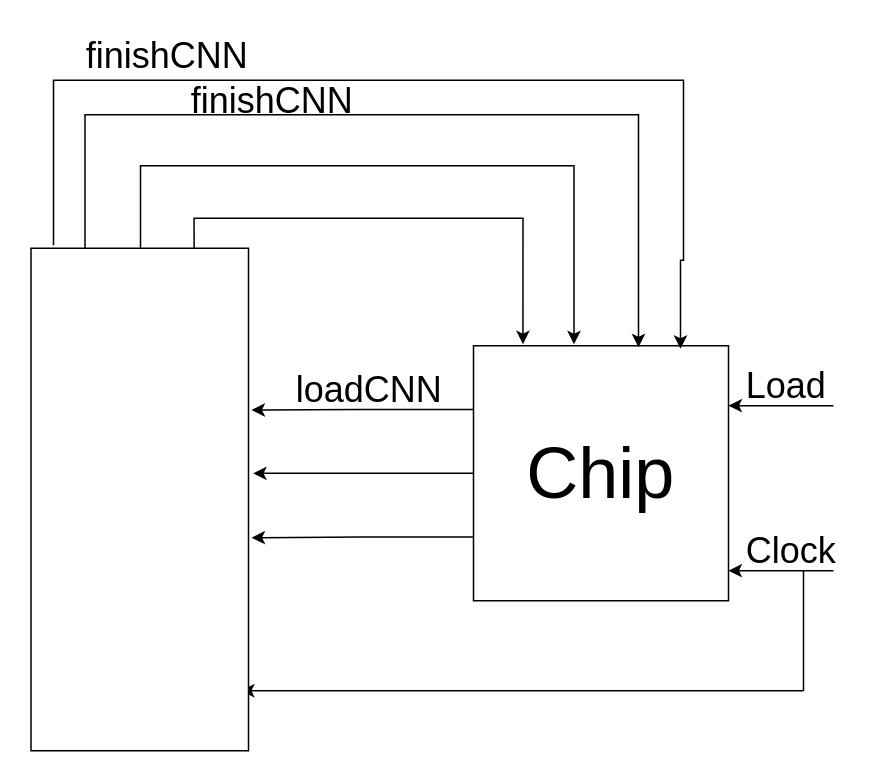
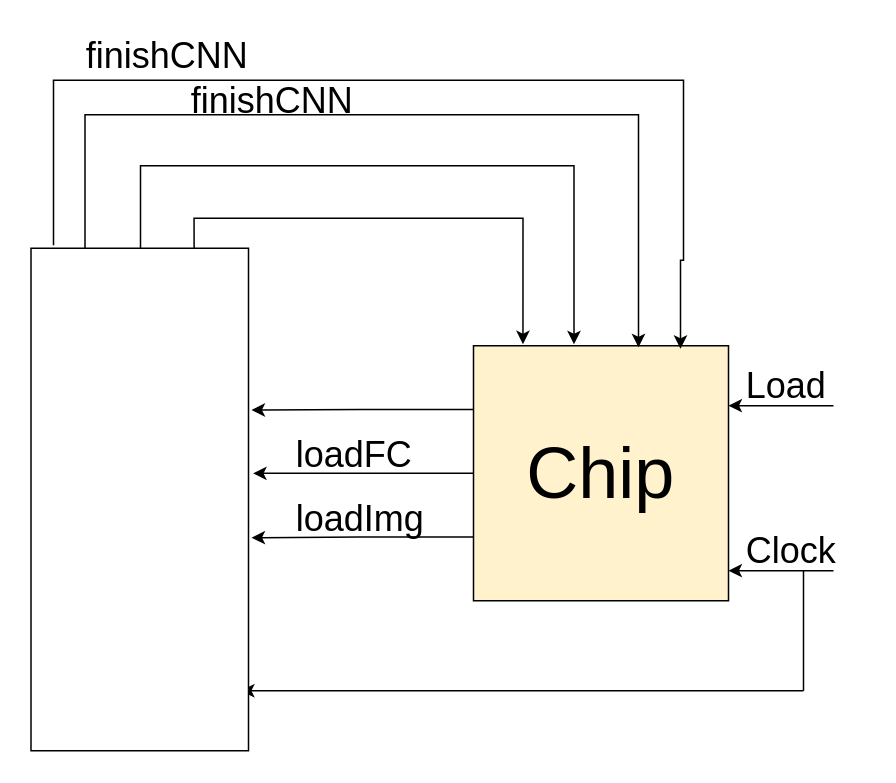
  <mxCell id="0" />
  <mxCell id="1" parent="0" />
  <mxCell id="2" style="edgeStyle=orthogonalEdgeStyle;rounded=0;orthogonalLoop=1;jettySize=auto;html=1;exitX=0;exitY=0.25;exitDx=0;exitDy=0;entryX=1.014;entryY=0.322;entryDx=0;entryDy=0;entryPerimeter=0;" edge="1" parent="1" source="5" target="20"><mxGeometry relative="1" as="geometry" /></mxCell>
  <mxCell id="3" style="edgeStyle=orthogonalEdgeStyle;rounded=0;orthogonalLoop=1;jettySize=auto;html=1;exitX=0;exitY=0.75;exitDx=0;exitDy=0;entryX=1.014;entryY=0.576;entryDx=0;entryDy=0;entryPerimeter=0;" edge="1" parent="1" source="5" target="20"><mxGeometry relative="1" as="geometry" /></mxCell>
  <mxCell id="4" style="edgeStyle=orthogonalEdgeStyle;rounded=0;orthogonalLoop=1;jettySize=auto;html=1;exitX=0;exitY=0.5;exitDx=0;exitDy=0;entryX=1.021;entryY=0.448;entryDx=0;entryDy=0;entryPerimeter=0;" edge="1" parent="1" source="5" target="20"><mxGeometry relative="1" as="geometry" /></mxCell>
- <mxCell id="5" value="&lt;font style=&quot;font-size: 48px&quot;&gt;Chip&lt;/font&gt;" style="whiteSpace=wrap;html=1;aspect=fixed;" vertex="1" parent="1"><mxGeometry x="315" y="230" width="170" height="170" as="geometry" /></mxCell>
+ <mxCell id="5" value="&lt;font style=&quot;font-size: 48px&quot;&gt;Chip&lt;/font&gt;" style="whiteSpace=wrap;html=1;aspect=fixed;fillColor=#fff2cc;" vertex="1" parent="1"><mxGeometry x="315" y="230" width="170" height="170" as="geometry" /></mxCell>
  <mxCell id="6" value="" style="endArrow=classic;html=1;entryX=1;entryY=0.882;entryDx=0;entryDy=0;entryPerimeter=0;" edge="1" parent="1" target="5"><mxGeometry width="50" height="50" relative="1" as="geometry"><mxPoint x="555" y="380" as="sourcePoint" /><mxPoint x="625" y="310" as="targetPoint" /></mxGeometry></mxCell>
  <mxCell id="7" value="&lt;font style=&quot;font-size: 24px&quot;&gt;Clock&lt;/font&gt;" style="text;html=1;resizable=0;points=[];autosize=1;align=left;verticalAlign=top;spacingTop=-4;" vertex="1" parent="1"><mxGeometry x="495" y="350" width="80" height="20" as="geometry" /></mxCell>
  <mxCell id="8" value="" style="endArrow=classic;html=1;entryX=1;entryY=0.882;entryDx=0;entryDy=0;entryPerimeter=0;" edge="1" parent="1"><mxGeometry width="50" height="50" relative="1" as="geometry"><mxPoint x="555" y="270" as="sourcePoint" /><mxPoint x="485" y="269.94" as="targetPoint" /></mxGeometry></mxCell>
  <mxCell id="9" value="&lt;font style=&quot;font-size: 24px&quot;&gt;Load&lt;/font&gt;" style="text;html=1;resizable=0;points=[];autosize=1;align=left;verticalAlign=top;spacingTop=-4;" vertex="1" parent="1"><mxGeometry x="495" y="240" width="70" height="20" as="geometry" /></mxCell>
  <mxCell id="10" style="edgeStyle=orthogonalEdgeStyle;rounded=0;orthogonalLoop=1;jettySize=auto;html=1;exitX=0.75;exitY=0;exitDx=0;exitDy=0;entryX=0.194;entryY=-0.006;entryDx=0;entryDy=0;entryPerimeter=0;" edge="1" parent="1" source="20" target="5"><mxGeometry relative="1" as="geometry"><mxPoint x="365" y="210" as="targetPoint" /><Array as="points"><mxPoint x="129" y="145" /><mxPoint x="348" y="145" /></Array></mxGeometry></mxCell>
  <mxCell id="11" style="edgeStyle=orthogonalEdgeStyle;rounded=0;orthogonalLoop=1;jettySize=auto;html=1;exitX=0.5;exitY=0;exitDx=0;exitDy=0;entryX=0.394;entryY=-0.018;entryDx=0;entryDy=0;entryPerimeter=0;" edge="1" parent="1"><mxGeometry relative="1" as="geometry"><mxPoint x="382" y="229" as="targetPoint" /><mxPoint x="93" y="167" as="sourcePoint" /><Array as="points"><mxPoint x="93" y="110" /><mxPoint x="382" y="110" /></Array></mxGeometry></mxCell>
  <mxCell id="12" style="edgeStyle=orthogonalEdgeStyle;rounded=0;orthogonalLoop=1;jettySize=auto;html=1;exitX=0.25;exitY=0;exitDx=0;exitDy=0;entryX=0.647;entryY=-0.029;entryDx=0;entryDy=0;entryPerimeter=0;" edge="1" parent="1"><mxGeometry relative="1" as="geometry"><mxPoint x="425" y="231" as="targetPoint" /><mxPoint x="56" y="171" as="sourcePoint" /><Array as="points"><mxPoint x="56" y="76" /><mxPoint x="425" y="76" /></Array></mxGeometry></mxCell>
  <mxCell id="13" value="&lt;font style=&quot;font-size: 48px&quot;&gt;IO&lt;/font&gt;" style="text;html=1;" vertex="1" parent="1"><mxGeometry x="67.5" y="300" width="50" height="30" as="geometry" /></mxCell>
  <mxCell id="14" value="" style="endArrow=none;html=1;" edge="1" parent="1"><mxGeometry width="50" height="50" relative="1" as="geometry"><mxPoint x="535" y="460" as="sourcePoint" /><mxPoint x="535" y="380" as="targetPoint" /></mxGeometry></mxCell>
  <mxCell id="15" value="" style="endArrow=classic;html=1;" edge="1" parent="1"><mxGeometry width="50" height="50" relative="1" as="geometry"><mxPoint x="535" y="460" as="sourcePoint" /><mxPoint x="160" y="460" as="targetPoint" /></mxGeometry></mxCell>
- <mxCell id="16" value="&lt;span style=&quot;font-size: 24px&quot;&gt;loadCNN&lt;/span&gt;" style="text;html=1;resizable=0;points=[];autosize=1;align=left;verticalAlign=top;spacingTop=-4;" vertex="1" parent="1"><mxGeometry x="195" y="243" width="110" height="20" as="geometry" /></mxCell>
+ <mxCell id="17" value="&lt;span style=&quot;font-size: 24px&quot;&gt;loadFC&lt;/span&gt;" style="text;html=1;resizable=0;points=[];autosize=1;align=left;verticalAlign=top;spacingTop=-4;" vertex="1" parent="1"><mxGeometry x="195" y="286" width="90" height="20" as="geometry" /></mxCell>
+ <mxCell id="18" value="&lt;span style=&quot;font-size: 24px&quot;&gt;loadImg&lt;/span&gt;" style="text;html=1;resizable=0;points=[];autosize=1;align=left;verticalAlign=top;spacingTop=-4;" vertex="1" parent="1"><mxGeometry x="195" y="329" width="100" height="20" as="geometry" /></mxCell>
  <mxCell id="19" style="edgeStyle=orthogonalEdgeStyle;rounded=0;orthogonalLoop=1;jettySize=auto;html=1;entryX=0.812;entryY=-0.006;entryDx=0;entryDy=0;entryPerimeter=0;" edge="1" parent="1"><mxGeometry relative="1" as="geometry"><mxPoint x="453" y="232" as="targetPoint" /><mxPoint x="35" y="163" as="sourcePoint" /><Array as="points"><mxPoint x="35" y="53" /><mxPoint x="455" y="53" /><mxPoint x="455" y="173" /><mxPoint x="453" y="173" /></Array></mxGeometry></mxCell>
  <mxCell id="20" value="" style="rounded=0;whiteSpace=wrap;html=1;" vertex="1" parent="1"><mxGeometry x="20" y="165" width="145" height="335" as="geometry" /></mxCell>
  <mxCell id="21" value="&lt;span style=&quot;font-size: 24px&quot;&gt;finishCNN&lt;/span&gt;" style="text;html=1;resizable=0;points=[];autosize=1;align=left;verticalAlign=top;spacingTop=-4;" vertex="1" parent="1"><mxGeometry x="55" y="20" width="120" height="20" as="geometry" /></mxCell>
  <mxCell id="22" value="&lt;span style=&quot;font-size: 24px&quot;&gt;finishCNN&lt;/span&gt;" style="text;html=1;resizable=0;points=[];autosize=1;align=left;verticalAlign=top;spacingTop=-4;" vertex="1" parent="1"><mxGeometry x="125" y="50" width="120" height="20" as="geometry" /></mxCell>
